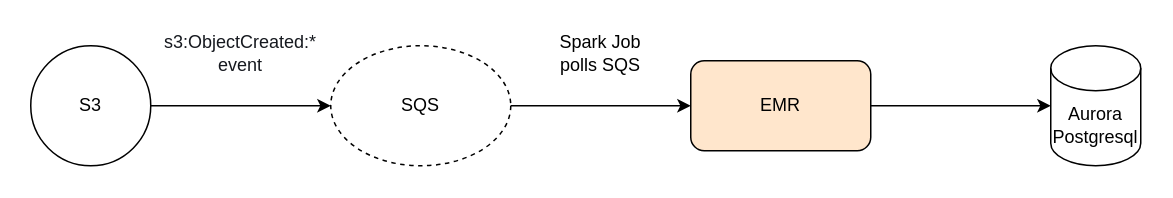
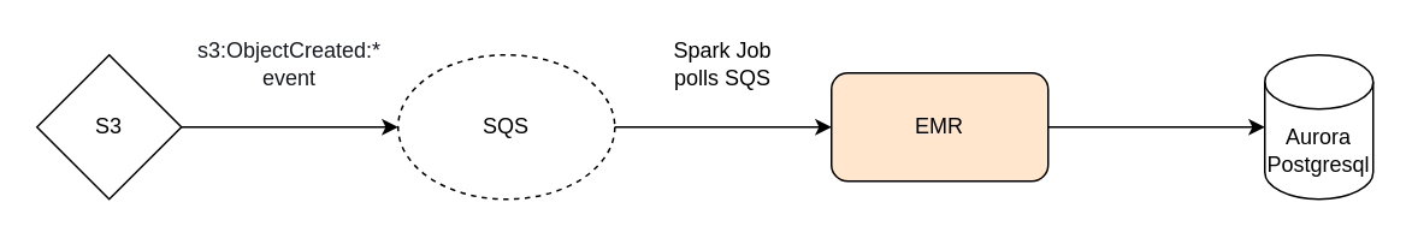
  <mxCell id="0" />
  <mxCell id="1" parent="0" />
- <mxCell id="2" value="S3" style="ellipse;whiteSpace=wrap;html=1;aspect=fixed;" vertex="1" parent="1"><mxGeometry x="20" y="30" width="80" height="80" as="geometry" /></mxCell>
+ <mxCell id="2" value="S3" style="rhombus;whiteSpace=wrap;html=1;aspect=fixed;" vertex="1" parent="1"><mxGeometry x="20" y="30" width="80" height="80" as="geometry" /></mxCell>
  <mxCell id="3" value="SQS" style="ellipse;whiteSpace=wrap;html=1;dashed=1;" vertex="1" parent="1"><mxGeometry x="220" y="30" width="120" height="80" as="geometry" /></mxCell>
  <mxCell id="4" value="" style="endArrow=classic;html=1;rounded=0;exitX=1;exitY=0.5;exitDx=0;exitDy=0;entryX=0;entryY=0.5;entryDx=0;entryDy=0;" edge="1" parent="1" source="2" target="3"><mxGeometry width="50" height="50" relative="1" as="geometry"><mxPoint x="420" y="130" as="sourcePoint" /><mxPoint x="470" y="80" as="targetPoint" /></mxGeometry></mxCell>
  <mxCell id="5" value="&lt;span style=&quot;color: rgb(22 , 25 , 31) ; background-color: rgb(255 , 255 , 255)&quot;&gt;&lt;font style=&quot;font-size: 12px&quot;&gt;s3:ObjectCreated:* event&lt;/font&gt;&lt;/span&gt;" style="text;html=1;strokeColor=none;fillColor=none;align=center;verticalAlign=middle;whiteSpace=wrap;rounded=0;" vertex="1" parent="1"><mxGeometry x="130" y="20" width="60" height="30" as="geometry" /></mxCell>
  <mxCell id="6" value="" style="endArrow=classic;html=1;rounded=0;exitX=1;exitY=0.5;exitDx=0;exitDy=0;entryX=0;entryY=0.5;entryDx=0;entryDy=0;entryPerimeter=0;" edge="1" parent="1" source="3"><mxGeometry width="50" height="50" relative="1" as="geometry"><mxPoint x="420" y="110" as="sourcePoint" /><mxPoint x="460" y="70" as="targetPoint" /></mxGeometry></mxCell>
  <mxCell id="7" value="Spark Job polls SQS" style="text;html=1;strokeColor=none;fillColor=none;align=center;verticalAlign=middle;whiteSpace=wrap;rounded=0;" vertex="1" parent="1"><mxGeometry x="370" y="20" width="60" height="30" as="geometry" /></mxCell>
  <mxCell id="8" value="EMR" style="rounded=1;whiteSpace=wrap;html=1;fontFamily=Helvetica;fontSize=12;fillColor=#ffe6cc;" vertex="1" parent="1"><mxGeometry x="460" y="40" width="120" height="60" as="geometry" /></mxCell>
  <mxCell id="9" value="Aurora Postgresql" style="shape=cylinder3;whiteSpace=wrap;html=1;boundedLbl=1;backgroundOutline=1;size=15;fontFamily=Helvetica;fontSize=12;" vertex="1" parent="1"><mxGeometry x="700" y="30" width="60" height="80" as="geometry" /></mxCell>
  <mxCell id="10" value="" style="endArrow=classic;html=1;rounded=0;fontFamily=Helvetica;fontSize=12;exitX=1;exitY=0.5;exitDx=0;exitDy=0;entryX=0;entryY=0.5;entryDx=0;entryDy=0;entryPerimeter=0;" edge="1" parent="1" source="8" target="9"><mxGeometry width="50" height="50" relative="1" as="geometry"><mxPoint x="440" y="100" as="sourcePoint" /><mxPoint x="490" y="50" as="targetPoint" /></mxGeometry></mxCell>
